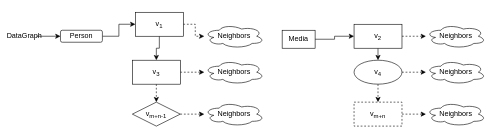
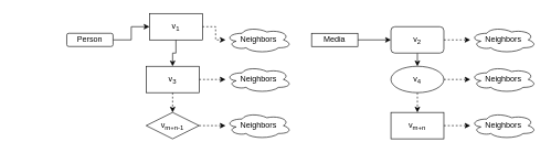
  <mxCell id="0" />
  <mxCell id="1" parent="0" />
  <mxCell id="2" style="edgeStyle=orthogonalEdgeStyle;rounded=0;orthogonalLoop=1;jettySize=auto;html=1;exitX=0.5;exitY=1;exitDx=0;exitDy=0;entryX=0.5;entryY=0;entryDx=0;entryDy=0;" edge="1" parent="1" source="4" target="9"><mxGeometry relative="1" as="geometry" /></mxCell>
  <mxCell id="3" value="" style="edgeStyle=orthogonalEdgeStyle;rounded=0;orthogonalLoop=1;jettySize=auto;html=1;dashed=1;" edge="1" parent="1" source="4" target="12"><mxGeometry relative="1" as="geometry" /></mxCell>
  <mxCell id="4" value="v&lt;sub&gt;1&lt;/sub&gt;" style="rounded=0;whiteSpace=wrap;html=1;" vertex="1" parent="1"><mxGeometry x="225" y="20" width="80" height="40" as="geometry" /></mxCell>
  <mxCell id="5" style="edgeStyle=orthogonalEdgeStyle;rounded=0;orthogonalLoop=1;jettySize=auto;html=1;exitX=1;exitY=0.5;exitDx=0;exitDy=0;entryX=0;entryY=0.5;entryDx=0;entryDy=0;" edge="1" parent="1" source="6" target="4"><mxGeometry relative="1" as="geometry" /></mxCell>
  <mxCell id="6" value="Person" style="whiteSpace=wrap;html=1;rounded=1;" vertex="1" parent="1"><mxGeometry x="100" y="50" width="70" height="20" as="geometry" /></mxCell>
  <mxCell id="7" style="edgeStyle=orthogonalEdgeStyle;rounded=0;orthogonalLoop=1;jettySize=auto;html=1;exitX=0.5;exitY=1;exitDx=0;exitDy=0;entryX=0.5;entryY=0;entryDx=0;entryDy=0;dashed=1;" edge="1" parent="1" source="9" target="11"><mxGeometry relative="1" as="geometry" /></mxCell>
  <mxCell id="8" style="edgeStyle=orthogonalEdgeStyle;rounded=0;orthogonalLoop=1;jettySize=auto;html=1;exitX=1;exitY=0.5;exitDx=0;exitDy=0;dashed=1;" edge="1" parent="1" source="9" target="13"><mxGeometry relative="1" as="geometry" /></mxCell>
  <mxCell id="9" value="v&lt;sub&gt;3&lt;/sub&gt;" style="rounded=0;whiteSpace=wrap;html=1;" vertex="1" parent="1"><mxGeometry x="220" y="100" width="80" height="40" as="geometry" /></mxCell>
  <mxCell id="10" style="edgeStyle=orthogonalEdgeStyle;rounded=0;orthogonalLoop=1;jettySize=auto;html=1;exitX=1;exitY=0.5;exitDx=0;exitDy=0;dashed=1;" edge="1" parent="1" source="11" target="14"><mxGeometry relative="1" as="geometry" /></mxCell>
  <mxCell id="11" value="v&lt;sub&gt;m+n-1&lt;/sub&gt;" style="rhombus;whiteSpace=wrap;html=1;" vertex="1" parent="1"><mxGeometry x="220" y="170" width="80" height="40" as="geometry" /></mxCell>
  <mxCell id="12" value="Neighbors" style="ellipse;shape=cloud;whiteSpace=wrap;html=1;rounded=0;" vertex="1" parent="1"><mxGeometry x="340" y="40" width="100" height="40" as="geometry" /></mxCell>
  <mxCell id="13" value="Neighbors" style="ellipse;shape=cloud;whiteSpace=wrap;html=1;rounded=0;" vertex="1" parent="1"><mxGeometry x="340" y="100" width="100" height="40" as="geometry" /></mxCell>
  <mxCell id="14" value="Neighbors" style="ellipse;shape=cloud;whiteSpace=wrap;html=1;rounded=0;" vertex="1" parent="1"><mxGeometry x="340" y="170" width="100" height="40" as="geometry" /></mxCell>
  <mxCell id="15" style="edgeStyle=orthogonalEdgeStyle;rounded=0;orthogonalLoop=1;jettySize=auto;html=1;exitX=0.5;exitY=1;exitDx=0;exitDy=0;entryX=0.5;entryY=0;entryDx=0;entryDy=0;" edge="1" parent="1" source="17" target="22"><mxGeometry relative="1" as="geometry" /></mxCell>
  <mxCell id="16" value="" style="edgeStyle=orthogonalEdgeStyle;rounded=0;orthogonalLoop=1;jettySize=auto;html=1;dashed=1;" edge="1" parent="1" source="17" target="25"><mxGeometry relative="1" as="geometry" /></mxCell>
- <mxCell id="17" value="v&lt;sub&gt;2&lt;/sub&gt;" style="rounded=0;whiteSpace=wrap;html=1;" vertex="1" parent="1"><mxGeometry x="590" y="40" width="80" height="40" as="geometry" /></mxCell>
+ <mxCell id="17" value="v&lt;sub&gt;2&lt;/sub&gt;" style="whiteSpace=wrap;html=1;rounded=1;" vertex="1" parent="1"><mxGeometry x="590" y="40" width="80" height="40" as="geometry" /></mxCell>
  <mxCell id="18" style="edgeStyle=orthogonalEdgeStyle;rounded=0;orthogonalLoop=1;jettySize=auto;html=1;exitX=1;exitY=0.5;exitDx=0;exitDy=0;entryX=0;entryY=0.5;entryDx=0;entryDy=0;" edge="1" parent="1" source="19" target="17"><mxGeometry relative="1" as="geometry" /></mxCell>
- <mxCell id="19" value="Media" style="rounded=0;whiteSpace=wrap;html=1;" vertex="1" parent="1"><mxGeometry x="470" y="50" width="55" height="30" as="geometry" /></mxCell>
+ <mxCell id="19" value="Media" style="rounded=0;whiteSpace=wrap;html=1;" vertex="1" parent="1"><mxGeometry x="470" y="50" width="70" height="20" as="geometry" /></mxCell>
  <mxCell id="20" style="edgeStyle=orthogonalEdgeStyle;rounded=0;orthogonalLoop=1;jettySize=auto;html=1;exitX=0.5;exitY=1;exitDx=0;exitDy=0;entryX=0.5;entryY=0;entryDx=0;entryDy=0;dashed=1;" edge="1" parent="1" source="22" target="24"><mxGeometry relative="1" as="geometry" /></mxCell>
  <mxCell id="21" style="edgeStyle=orthogonalEdgeStyle;rounded=0;orthogonalLoop=1;jettySize=auto;html=1;exitX=1;exitY=0.5;exitDx=0;exitDy=0;dashed=1;" edge="1" parent="1" source="22" target="26"><mxGeometry relative="1" as="geometry" /></mxCell>
  <mxCell id="22" value="v&lt;sub&gt;4&lt;/sub&gt;" style="ellipse;whiteSpace=wrap;html=1;" vertex="1" parent="1"><mxGeometry x="590" y="100" width="80" height="40" as="geometry" /></mxCell>
  <mxCell id="23" style="edgeStyle=orthogonalEdgeStyle;rounded=0;orthogonalLoop=1;jettySize=auto;html=1;exitX=1;exitY=0.5;exitDx=0;exitDy=0;dashed=1;" edge="1" parent="1" source="24" target="27"><mxGeometry relative="1" as="geometry" /></mxCell>
- <mxCell id="24" value="v&lt;sub&gt;m+n&lt;/sub&gt;" style="rounded=0;whiteSpace=wrap;html=1;dashed=1;" vertex="1" parent="1"><mxGeometry x="590" y="170" width="80" height="40" as="geometry" /></mxCell>
+ <mxCell id="24" value="v&lt;sub&gt;m+n&lt;/sub&gt;" style="rounded=0;whiteSpace=wrap;html=1;" vertex="1" parent="1"><mxGeometry x="590" y="170" width="80" height="40" as="geometry" /></mxCell>
  <mxCell id="25" value="Neighbors" style="ellipse;shape=cloud;whiteSpace=wrap;html=1;rounded=0;" vertex="1" parent="1"><mxGeometry x="710" y="40" width="100" height="40" as="geometry" /></mxCell>
  <mxCell id="26" value="Neighbors" style="ellipse;shape=cloud;whiteSpace=wrap;html=1;rounded=0;" vertex="1" parent="1"><mxGeometry x="710" y="100" width="100" height="40" as="geometry" /></mxCell>
  <mxCell id="27" value="Neighbors" style="ellipse;shape=cloud;whiteSpace=wrap;html=1;rounded=0;" vertex="1" parent="1"><mxGeometry x="710" y="170" width="100" height="40" as="geometry" /></mxCell>
- <mxCell id="28" value="" style="edgeStyle=orthogonalEdgeStyle;rounded=0;orthogonalLoop=1;jettySize=auto;html=1;" edge="1" parent="1" source="29" target="6"><mxGeometry relative="1" as="geometry" /></mxCell>
- <mxCell id="29" value="DataGraph" style="text;html=1;strokeColor=none;fillColor=none;align=center;verticalAlign=middle;whiteSpace=wrap;rounded=0;" vertex="1" parent="1"><mxGeometry x="20" y="50" width="40" height="20" as="geometry" /></mxCell>
